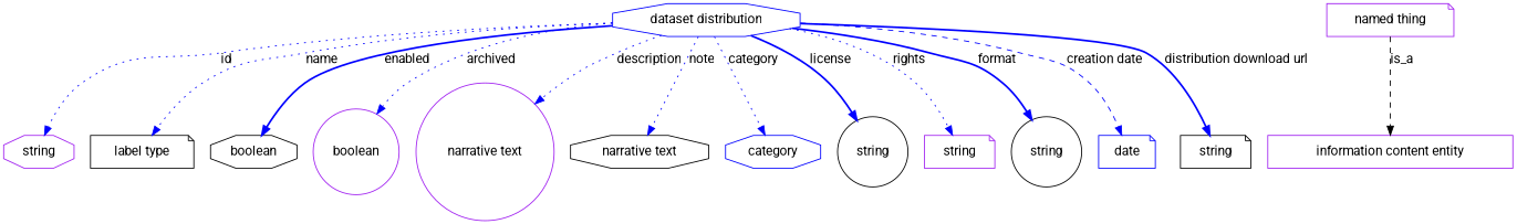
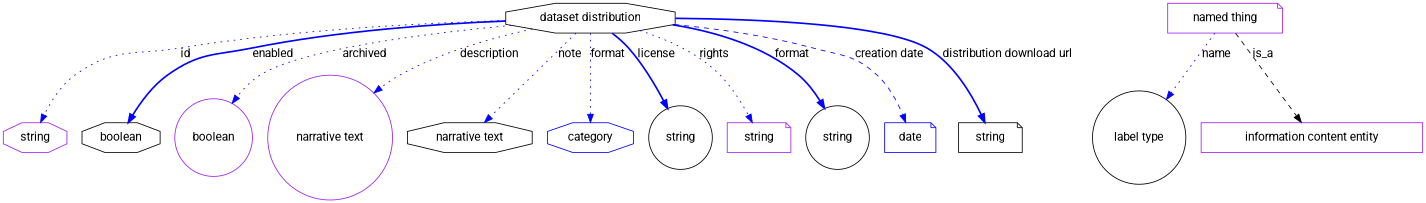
  digraph {
    fontname=Roboto
    node [color=purple fontname=Roboto shape=octagon]
    edge [color=blue fontname=Roboto style=dotted]
-   n1 [color=blue height=0.5 label="dataset distribution" width=2.8525]
+   n1 [color=black height=0.5 label="dataset distribution" width=2.8525]
    n2 [height=0.5 label=string width=1.0652]
-   n3 [color=black height=0.5 label="label type" shape=note width=1.5707]
+   n3 [color=black height=0.5 label="label type" shape=circle width=1.5707]
    n4 [color=black height=0.5 label=boolean width=1.2999]
    n5 [height=0.5 label=boolean shape=circle width=1.2999]
    n6 [height=0.5 label="narrative text" shape=circle width=2.0943]
    n7 [color=black height=0.5 label="narrative text" width=2.0943]
    category [color=blue height=0.5 width=1.4443]
    n9 [color=black height=0.5 label=string shape=circle width=1.0652]
    n10 [height=0.5 label=string shape=note width=1.0652]
    n11 [color=black height=0.5 label=string shape=circle width=1.0652]
    n12 [color=blue height=0.5 label=date shape=note width=0.86659]
    n13 [color=black height=0.5 label=string shape=note width=1.0652]
    "information content entity" [height=0.5 shape=box width=3.7191]
    n15 [height=0.5 label="named thing" shape=note width=1.9318]
    n1 -> n2 [label=id]
-   n1 -> n3 [label=name]
+   n15 -> n3 [label=name]
    n1 -> n4 [label=enabled style=bold]
    n1 -> n5 [label=archived]
    n1 -> n6 [label=description]
    n1 -> n7 [label=note]
-   n1 -> category [label=category]
+   n1 -> category [label=format]
    n1 -> n9 [label=license style=bold]
    n1 -> n10 [label=rights]
    n1 -> n11 [label=format style=bold]
    n1 -> n12 [label="creation date" style=dashed]
    n1 -> n13 [label="distribution download url" style=bold]
    n15 -> "information content entity" [label=is_a style=dashed color=""]
  }
